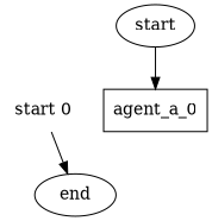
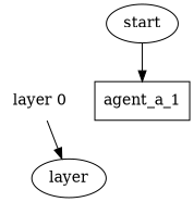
  digraph {
    fontname="DejaVu Serif"
    rankdir=TB
    node [fontname="DejaVu Serif"]
    edge [fontname="DejaVu Serif"]
-   n1 [label="start 0" shape=plaintext]
-   n2 [label=agent_a_0 shape=rect]
+   n1 [label="layer 0" shape=plaintext]
+   n2 [label=agent_a_1 shape=rect]
    layer_0_b [shape=point style=invis]
    layer_0_a [shape=point style=invis]
-   n5 [label=end]
+   n5 [label=layer]
    n6 [label=start]
    subgraph sub_1 {
      rank=same
      n1
      n2
    }
    subgraph sub_2 {
      rank=same
      layer_0_b
    }
    subgraph sub_3 {
      rank=same
      layer_0_a
    }
    n1 -> layer_0_a [style=invis]
    n1 -> n5
    layer_0_b -> n1 [style=invis]
    n6 -> n2
  }
